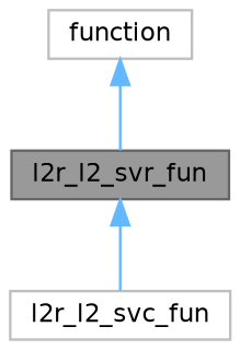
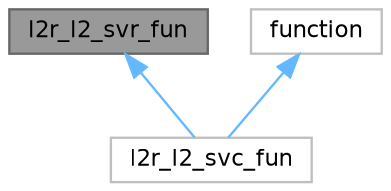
  digraph {
    node [color=grey75 fillcolor=white fontname=Helvetica fontsize=10 shape=box style=filled]
    edge [color=steelblue1 dir=back fontname=Helvetica fontsize=10 labelfontname=Helvetica labelfontsize=10 style=solid]
    n1 [color=gray40 fillcolor=grey60 fontcolor=black height=0.2 label=l2r_l2_svr_fun width=0.4]
    n2 [height=0.2 label=l2r_l2_svc_fun width=0.4]
    n3 [height=0.2 label=function width=0.4]
    n1 -> n2
-   n3 -> n1
+   n3 -> n2
  }
